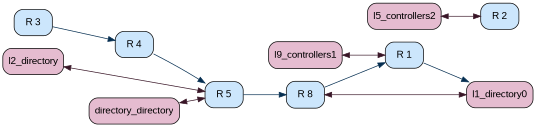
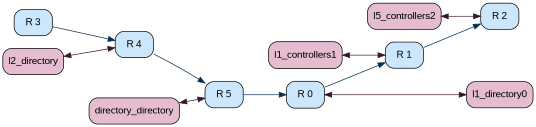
  graph {
    rankdir=LR
    node [color="#000000" fillcolor="#cce6fc" fontcolor="#000000" fontname=Arial fontsize=14 shape=Mrecord style="rounded, filled"]
    edge [color="#042d50" dir=forward weight=0.5]
-   n1 [label="R 8"]
+   n1 [label="R 0"]
    n2 [label="R 1"]
    n3 [label="R 2"]
    n4 [label="R 3"]
    n5 [label="R 4"]
    n6 [label="R 5"]
    n7 [fillcolor="#e5bcd0" label=l1_directory0]
-   n8 [fillcolor="#e5bcd0" label=l9_controllers1]
+   n8 [fillcolor="#e5bcd0" label=l1_controllers1]
    n9 [fillcolor="#e5bcd0" label=l5_controllers2]
    n10 [fillcolor="#e5bcd0" label=l2_directory]
    n11 [fillcolor="#e5bcd0" label=directory_directory]
    n1 -- n2
-   n2 -- n7
+   n2 -- n3
    n4 -- n5
    n5 -- n6
    n6 -- n1
    n7 -- n1 [color="#381526" dir=both weight=1.0]
    n8 -- n2 [color="#381526" dir=both weight=1.0]
    n9 -- n3 [color="#381526" dir=both weight=1.0]
-   n10 -- n6 [color="#381526" dir=both weight=1.0]
+   n10 -- n5 [color="#381526" dir=both weight=1.0]
    n11 -- n6 [color="#381526" dir=both weight=1.0]
  }
